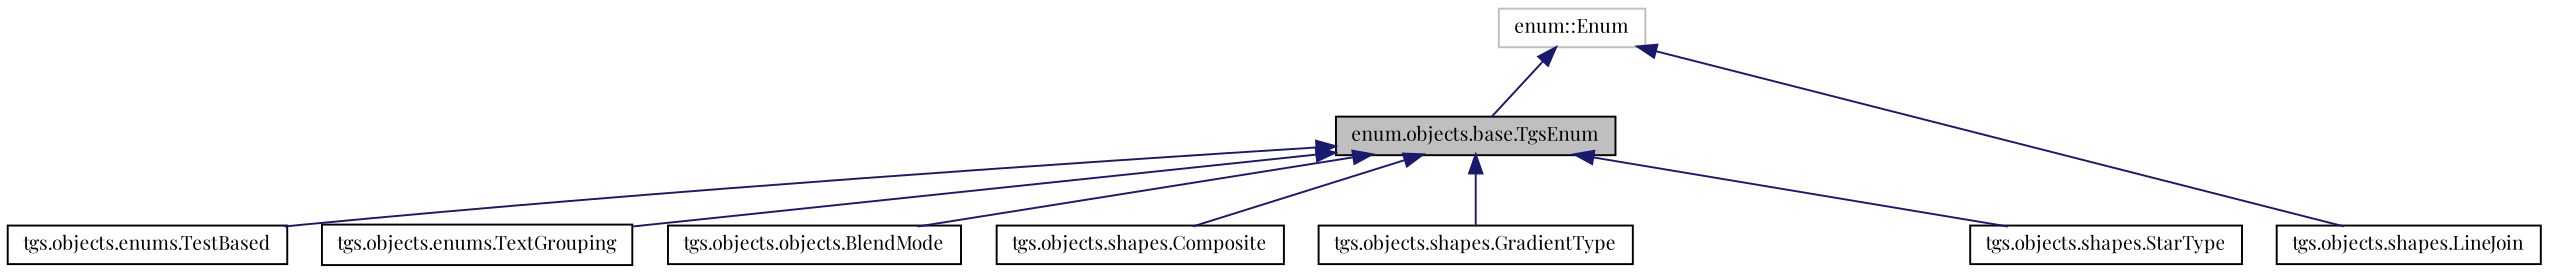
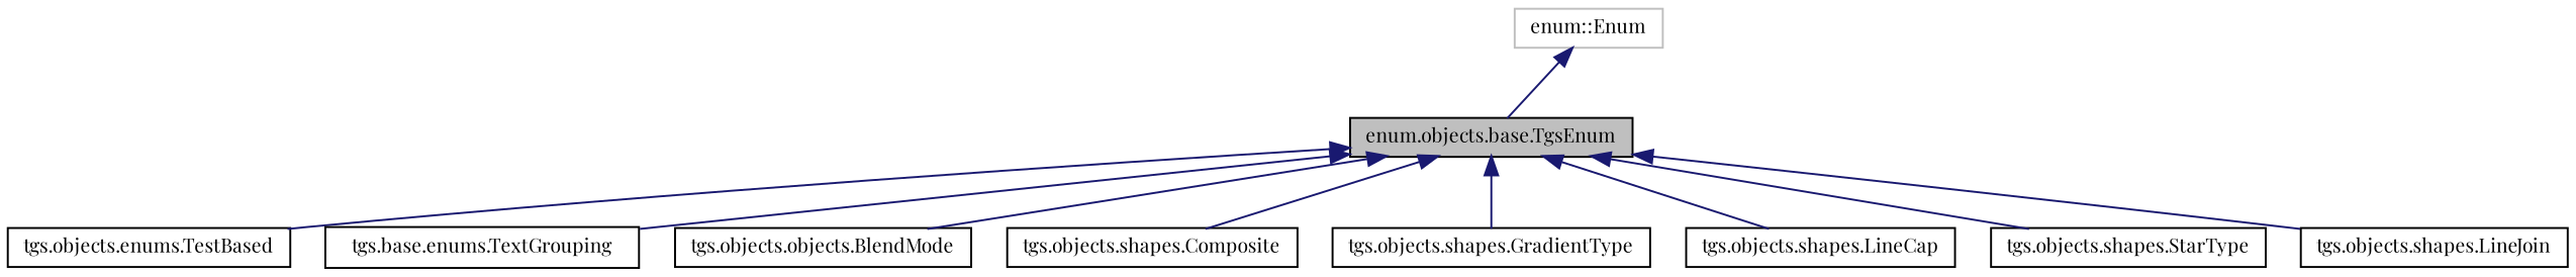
  digraph {
    fontname="Playfair Display"
    rankdir=TB
    node [color=black fillcolor=white fontname="Playfair Display" fontsize=10 shape=record style=filled]
    edge [color=midnightblue dir=back fontname="Playfair Display" fontsize=10 labelfontname=Helvetica labelfontsize=10 style=solid]
    n1 [fillcolor=grey75 fontcolor=black height=0.2 label="enum.objects.base.TgsEnum" width=0.4]
    n2 [height=0.2 label="tgs.objects.enums.TestBased" width=0.4]
-   n3 [height=0.2 label="tgs.objects.enums.TextGrouping" width=0.4]
+   n3 [height=0.2 label="tgs.base.enums.TextGrouping" width=0.4]
    n4 [height=0.2 label="tgs.objects.objects.BlendMode" width=0.4]
    n5 [height=0.2 label="tgs.objects.shapes.Composite" width=0.4]
    n6 [height=0.2 label="tgs.objects.shapes.GradientType" width=0.4]
+   n7 [height=0.2 label="tgs.objects.shapes.LineCap" width=0.4]
    n8 [height=0.2 label="tgs.objects.shapes.LineJoin" width=0.4]
    n9 [height=0.2 label="tgs.objects.shapes.StarType" width=0.4]
    n10 [color=grey75 height=0.2 label="enum::Enum" width=0.4]
    n1 -> n2
    n1 -> n3
    n1 -> n4
    n1 -> n5
    n1 -> n6
-   n10 -> n8
+   n1 -> n7
+   n1 -> n8
    n1 -> n9
    n10 -> n1
  }
